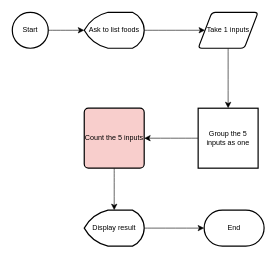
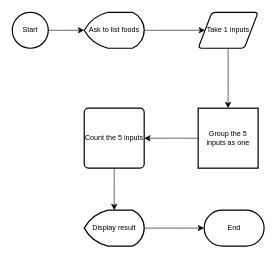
  <mxCell id="0" />
  <mxCell id="1" parent="0" />
  <mxCell id="2" value="" style="edgeStyle=none;curved=1;rounded=0;orthogonalLoop=1;jettySize=auto;html=1;fontSize=12;startSize=8;endSize=8;" edge="1" parent="1" source="3" target="6"><mxGeometry relative="1" as="geometry" /></mxCell>
  <mxCell id="3" value="Start" style="strokeWidth=2;html=1;shape=mxgraph.flowchart.start_2;whiteSpace=wrap;" vertex="1" parent="1"><mxGeometry x="20" y="20" width="60" height="60" as="geometry" /></mxCell>
  <mxCell id="4" value="End" style="strokeWidth=2;html=1;shape=mxgraph.flowchart.terminator;whiteSpace=wrap;" vertex="1" parent="1"><mxGeometry x="340" y="350" width="100" height="60" as="geometry" /></mxCell>
  <mxCell id="5" value="" style="edgeStyle=none;curved=1;rounded=0;orthogonalLoop=1;jettySize=auto;html=1;fontSize=12;startSize=8;endSize=8;" edge="1" parent="1" source="6" target="8"><mxGeometry relative="1" as="geometry" /></mxCell>
  <mxCell id="6" value="Ask to list foods" style="strokeWidth=2;html=1;shape=mxgraph.flowchart.display;whiteSpace=wrap;" vertex="1" parent="1"><mxGeometry x="140" y="20" width="100" height="60" as="geometry" /></mxCell>
  <mxCell id="7" value="" style="edgeStyle=none;curved=1;rounded=0;orthogonalLoop=1;jettySize=auto;html=1;fontSize=12;startSize=8;endSize=8;" edge="1" parent="1" source="8" target="10"><mxGeometry relative="1" as="geometry" /></mxCell>
  <mxCell id="8" value="Take 1 inputs" style="shape=parallelogram;html=1;strokeWidth=2;perimeter=parallelogramPerimeter;whiteSpace=wrap;rounded=1;arcSize=12;size=0.23;" vertex="1" parent="1"><mxGeometry x="330" y="20" width="100" height="60" as="geometry" /></mxCell>
  <mxCell id="9" value="" style="edgeStyle=none;curved=1;rounded=0;orthogonalLoop=1;jettySize=auto;html=1;fontSize=12;startSize=8;endSize=8;" edge="1" parent="1" source="10" target="12"><mxGeometry relative="1" as="geometry" /></mxCell>
  <mxCell id="10" value="Group the 5 inputs as one" style="whiteSpace=wrap;html=1;absoluteArcSize=1;arcSize=14;strokeWidth=2;rounded=0;" vertex="1" parent="1"><mxGeometry x="330" y="180" width="100" height="100" as="geometry" /></mxCell>
  <mxCell id="11" value="" style="edgeStyle=none;curved=1;rounded=0;orthogonalLoop=1;jettySize=auto;html=1;fontSize=12;startSize=8;endSize=8;" edge="1" parent="1" source="12" target="14"><mxGeometry relative="1" as="geometry" /></mxCell>
- <mxCell id="12" value="Count the 5 inputs" style="rounded=1;whiteSpace=wrap;html=1;absoluteArcSize=1;arcSize=14;strokeWidth=2;fillColor=#f8cecc;" vertex="1" parent="1"><mxGeometry x="140" y="180" width="100" height="100" as="geometry" /></mxCell>
+ <mxCell id="12" value="Count the 5 inputs" style="rounded=1;whiteSpace=wrap;html=1;absoluteArcSize=1;arcSize=14;strokeWidth=2;" vertex="1" parent="1"><mxGeometry x="140" y="180" width="100" height="100" as="geometry" /></mxCell>
  <mxCell id="13" value="" style="edgeStyle=none;curved=1;rounded=0;orthogonalLoop=1;jettySize=auto;html=1;fontSize=12;startSize=8;endSize=8;" edge="1" parent="1" source="14" target="4"><mxGeometry relative="1" as="geometry" /></mxCell>
  <mxCell id="14" value="Display result" style="strokeWidth=2;html=1;shape=mxgraph.flowchart.display;whiteSpace=wrap;" vertex="1" parent="1"><mxGeometry x="140" y="350" width="100" height="60" as="geometry" /></mxCell>
